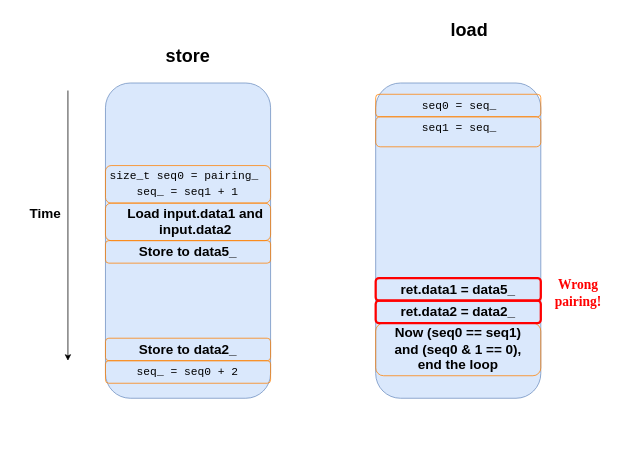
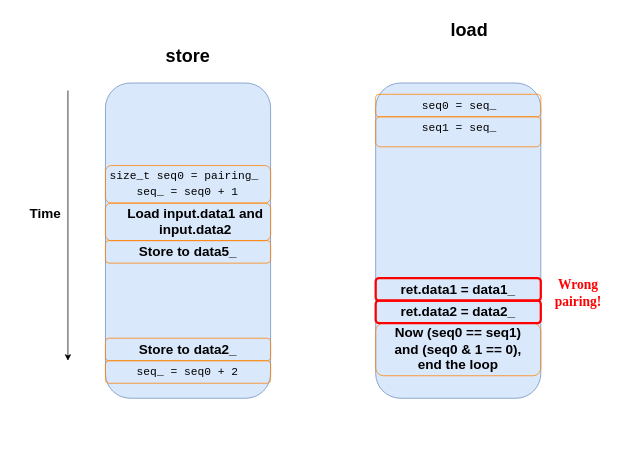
  <mxCell id="0" />
  <mxCell id="1" parent="0" />
  <mxCell id="2" value="" style="rounded=1;whiteSpace=wrap;html=1;fillColor=#dae8fc;strokeColor=#6c8ebf;" parent="1" vertex="1"><mxGeometry x="140" y="110" width="220" height="420" as="geometry" /></mxCell>
  <mxCell id="3" value="" style="rounded=1;whiteSpace=wrap;html=1;fillColor=#dae8fc;strokeColor=#6c8ebf;" parent="1" vertex="1"><mxGeometry x="500" y="110" width="220" height="420" as="geometry" /></mxCell>
  <mxCell id="4" value="&lt;h2&gt;&lt;font color=&quot;#000000&quot;&gt;Time&lt;/font&gt;&lt;/h2&gt;" style="text;strokeColor=none;align=center;fillColor=none;html=1;verticalAlign=middle;whiteSpace=wrap;rounded=0;" parent="1" vertex="1"><mxGeometry x="30" y="270" width="60" height="30" as="geometry" /></mxCell>
  <mxCell id="5" value="" style="endArrow=classic;html=1;fontColor=#000000;strokeColor=#000000;" parent="1" edge="1"><mxGeometry width="50" height="50" relative="1" as="geometry"><mxPoint x="90" y="120" as="sourcePoint" /><mxPoint x="90" y="480" as="targetPoint" /></mxGeometry></mxCell>
  <mxCell id="6" value="&lt;h1&gt;load&lt;/h1&gt;" style="text;strokeColor=none;align=center;fillColor=none;html=1;verticalAlign=middle;whiteSpace=wrap;rounded=0;fontColor=#000000;" parent="1" vertex="1"><mxGeometry x="595" y="25" width="60" height="30" as="geometry" /></mxCell>
  <mxCell id="7" value="&lt;h1&gt;store&lt;/h1&gt;" style="text;strokeColor=none;align=center;fillColor=none;html=1;verticalAlign=middle;whiteSpace=wrap;rounded=0;fontColor=#000000;" parent="1" vertex="1"><mxGeometry x="220" y="60" width="60" height="30" as="geometry" /></mxCell>
  <mxCell id="8" value="&lt;div style=&quot;font-family: Consolas, &amp;quot;Courier New&amp;quot;, monospace; font-size: 15px; line-height: 20px;&quot;&gt;size_t seq0 = pairing_&lt;/div&gt;" style="text;strokeColor=none;align=center;fillColor=none;html=1;verticalAlign=middle;whiteSpace=wrap;rounded=0;fontColor=#000000;" parent="1" vertex="1"><mxGeometry x="140" y="220" width="210" height="30" as="geometry" /></mxCell>
- <mxCell id="9" value="&lt;div style=&quot;font-family: Consolas, &amp;quot;Courier New&amp;quot;, monospace; font-weight: normal; font-size: 15px; line-height: 20px;&quot;&gt;&lt;div style=&quot;&quot;&gt;seq_ = seq1 + 1&lt;/div&gt;&lt;/div&gt;" style="text;whiteSpace=wrap;html=1;fontColor=#000000;" parent="1" vertex="1"><mxGeometry x="180" y="240" width="160" height="40" as="geometry" /></mxCell>
+ <mxCell id="9" value="&lt;div style=&quot;font-family: Consolas, &amp;quot;Courier New&amp;quot;, monospace; font-weight: normal; font-size: 15px; line-height: 20px;&quot;&gt;&lt;div style=&quot;&quot;&gt;seq_ = seq0 + 1&lt;/div&gt;&lt;/div&gt;" style="text;whiteSpace=wrap;html=1;fontColor=#000000;" parent="1" vertex="1"><mxGeometry x="180" y="240" width="160" height="40" as="geometry" /></mxCell>
  <mxCell id="10" value="&lt;h2&gt;&lt;font style=&quot;&quot;&gt;Load input.data1 and input.data2&lt;/font&gt;&lt;/h2&gt;" style="text;strokeColor=none;align=center;fillColor=none;html=1;verticalAlign=middle;whiteSpace=wrap;rounded=0;fontColor=#000000;" parent="1" vertex="1"><mxGeometry x="150" y="280" width="220" height="30" as="geometry" /></mxCell>
  <mxCell id="11" value="&lt;div style=&quot;font-family: Consolas, &amp;quot;Courier New&amp;quot;, monospace; font-weight: normal; font-size: 15px; line-height: 20px;&quot;&gt;&lt;div style=&quot;&quot;&gt;seq_ = seq0 + 2&lt;/div&gt;&lt;/div&gt;" style="text;whiteSpace=wrap;html=1;fontColor=#000000;" parent="1" vertex="1"><mxGeometry x="180" y="480" width="160" height="40" as="geometry" /></mxCell>
  <mxCell id="12" value="&lt;div style=&quot;font-family: Consolas, &amp;quot;Courier New&amp;quot;, monospace; font-weight: normal; font-size: 15px; line-height: 20px;&quot;&gt;&lt;div style=&quot;&quot;&gt;seq0 = seq_&lt;/div&gt;&lt;/div&gt;" style="text;whiteSpace=wrap;html=1;fontColor=#000000;" parent="1" vertex="1"><mxGeometry x="560" y="125" width="120" height="40" as="geometry" /></mxCell>
  <mxCell id="13" value="&lt;div style=&quot;font-family: Consolas, &amp;quot;Courier New&amp;quot;, monospace; font-weight: normal; font-size: 15px; line-height: 20px;&quot;&gt;&lt;div style=&quot;&quot;&gt;seq1 = seq_&lt;/div&gt;&lt;/div&gt;" style="text;whiteSpace=wrap;html=1;fontColor=#000000;" parent="1" vertex="1"><mxGeometry x="560" y="155" width="120" height="40" as="geometry" /></mxCell>
  <mxCell id="14" value="&lt;h2&gt;Store to data5_&lt;/h2&gt;" style="text;strokeColor=none;align=center;fillColor=none;html=1;verticalAlign=middle;whiteSpace=wrap;rounded=0;fontColor=#000000;" parent="1" vertex="1"><mxGeometry x="140" y="320" width="220" height="30" as="geometry" /></mxCell>
  <mxCell id="15" value="&lt;h2&gt;Now (seq0 == seq1) and (seq0 &amp;amp; 1 == 0), end the loop&lt;/h2&gt;" style="text;strokeColor=none;align=center;fillColor=none;html=1;verticalAlign=middle;whiteSpace=wrap;rounded=0;fontColor=#000000;" parent="1" vertex="1"><mxGeometry x="515" y="450" width="190" height="30" as="geometry" /></mxCell>
- <mxCell id="16" value="&lt;h2&gt;ret.data1 = data5_&lt;/h2&gt;" style="text;strokeColor=none;align=center;fillColor=none;html=1;verticalAlign=middle;whiteSpace=wrap;rounded=0;fontColor=#000000;" parent="1" vertex="1"><mxGeometry x="500" y="370" width="220" height="30" as="geometry" /></mxCell>
+ <mxCell id="16" value="&lt;h2&gt;ret.data1 = data1_&lt;/h2&gt;" style="text;strokeColor=none;align=center;fillColor=none;html=1;verticalAlign=middle;whiteSpace=wrap;rounded=0;fontColor=#000000;" parent="1" vertex="1"><mxGeometry x="500" y="370" width="220" height="30" as="geometry" /></mxCell>
  <mxCell id="17" value="&lt;h2&gt;ret.data2 = data2_&lt;/h2&gt;" style="text;strokeColor=none;align=center;fillColor=none;html=1;verticalAlign=middle;whiteSpace=wrap;rounded=0;fontColor=#000000;" parent="1" vertex="1"><mxGeometry x="500" y="400" width="220" height="30" as="geometry" /></mxCell>
  <mxCell id="18" value="" style="rounded=1;whiteSpace=wrap;html=1;labelBackgroundColor=none;strokeColor=#FF8000;fontFamily=Lucida Console;fontColor=none;fillColor=none;" parent="1" vertex="1"><mxGeometry x="140" y="220" width="220" height="50" as="geometry" /></mxCell>
  <mxCell id="19" value="" style="rounded=1;whiteSpace=wrap;html=1;labelBackgroundColor=none;strokeColor=#FF8000;fontFamily=Lucida Console;fontColor=none;fillColor=none;" parent="1" vertex="1"><mxGeometry x="140" y="270" width="220" height="50" as="geometry" /></mxCell>
  <mxCell id="20" value="" style="rounded=1;whiteSpace=wrap;html=1;labelBackgroundColor=none;strokeColor=#FF8000;fontFamily=Lucida Console;fontColor=none;fillColor=none;" parent="1" vertex="1"><mxGeometry x="140" y="480" width="220" height="30" as="geometry" /></mxCell>
  <mxCell id="21" value="" style="rounded=1;whiteSpace=wrap;html=1;labelBackgroundColor=none;strokeColor=#FF8000;fontFamily=Lucida Console;fontColor=none;fillColor=none;" parent="1" vertex="1"><mxGeometry x="140" y="450" width="220" height="30" as="geometry" /></mxCell>
  <mxCell id="22" value="" style="rounded=1;whiteSpace=wrap;html=1;labelBackgroundColor=none;strokeColor=#FF8000;fontFamily=Lucida Console;fontColor=none;fillColor=none;" parent="1" vertex="1"><mxGeometry x="500" y="430" width="220" height="70" as="geometry" /></mxCell>
  <mxCell id="23" value="" style="rounded=1;whiteSpace=wrap;html=1;labelBackgroundColor=none;strokeColor=#FF8000;fontFamily=Lucida Console;fontColor=none;fillColor=none;" parent="1" vertex="1"><mxGeometry x="500" y="125" width="220" height="30" as="geometry" /></mxCell>
  <mxCell id="24" value="" style="rounded=1;whiteSpace=wrap;html=1;labelBackgroundColor=none;strokeColor=#FF0000;fontFamily=Lucida Console;fontColor=none;fillColor=none;strokeWidth=3;" parent="1" vertex="1"><mxGeometry x="500" y="370" width="220" height="30" as="geometry" /></mxCell>
  <mxCell id="25" value="" style="rounded=1;whiteSpace=wrap;html=1;labelBackgroundColor=none;strokeColor=#FF8000;fontFamily=Lucida Console;fontColor=none;fillColor=none;" parent="1" vertex="1"><mxGeometry x="500" y="155" width="220" height="40" as="geometry" /></mxCell>
  <mxCell id="26" value="&lt;h2&gt;&lt;font color=&quot;#ff0000&quot;&gt;Wrong pairing!&lt;/font&gt;&lt;/h2&gt;" style="text;strokeColor=none;align=center;fillColor=none;html=1;verticalAlign=middle;whiteSpace=wrap;rounded=0;labelBackgroundColor=none;strokeWidth=3;fontFamily=Lucida Console;fontColor=none;" parent="1" vertex="1"><mxGeometry x="730" y="370" width="80" height="40" as="geometry" /></mxCell>
  <mxCell id="27" value="" style="ellipse;whiteSpace=wrap;html=1;labelBackgroundColor=none;strokeColor=none;strokeWidth=3;fontFamily=Lucida Console;fontColor=#FF0000;fillColor=none;" parent="1" vertex="1"><mxGeometry x="30" y="320" width="230" height="260" as="geometry" /></mxCell>
  <mxCell id="28" value="" style="ellipse;whiteSpace=wrap;html=1;labelBackgroundColor=none;strokeColor=none;strokeWidth=3;fontFamily=Lucida Console;fontColor=#FF0000;fillColor=none;" parent="1" vertex="1"><mxGeometry x="20" y="20" width="230" height="260" as="geometry" /></mxCell>
  <mxCell id="29" value="" style="ellipse;whiteSpace=wrap;html=1;labelBackgroundColor=none;strokeColor=none;strokeWidth=3;fontFamily=Lucida Console;fontColor=#FF0000;fillColor=none;" parent="1" vertex="1"><mxGeometry x="590" y="420" width="230" height="160" as="geometry" /></mxCell>
  <mxCell id="30" value="" style="rounded=1;whiteSpace=wrap;html=1;labelBackgroundColor=none;strokeColor=#FF0000;fontFamily=Lucida Console;fontColor=none;fillColor=none;strokeWidth=3;" vertex="1" parent="1"><mxGeometry x="500" y="400" width="220" height="30" as="geometry" /></mxCell>
  <mxCell id="31" value="&lt;h2&gt;Store to data2_&lt;/h2&gt;" style="text;strokeColor=none;align=center;fillColor=none;html=1;verticalAlign=middle;whiteSpace=wrap;rounded=0;fontColor=#000000;" vertex="1" parent="1"><mxGeometry x="140" y="450" width="220" height="30" as="geometry" /></mxCell>
  <mxCell id="32" value="" style="rounded=1;whiteSpace=wrap;html=1;labelBackgroundColor=none;strokeColor=#FF8000;fontFamily=Lucida Console;fontColor=none;fillColor=none;" vertex="1" parent="1"><mxGeometry x="140" y="320" width="220" height="30" as="geometry" /></mxCell>
